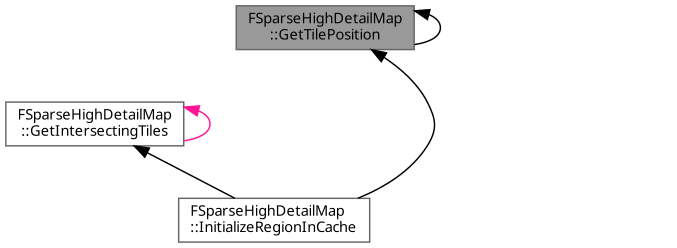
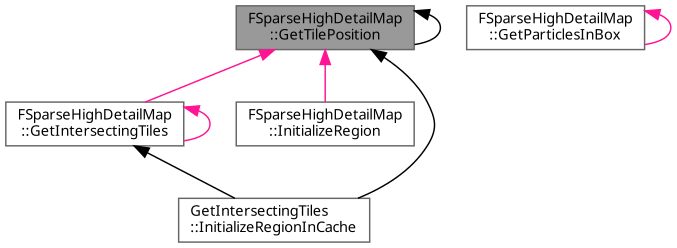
  digraph {
    fontname="Noto Sans"
    rankdir=TB
    node [color=grey40 fillcolor=white fontname="Noto Sans" fontsize=10 shape=box style=filled]
    edge [color=deeppink dir=back fontname="Noto Sans" fontsize=10 labelfontname=Helvetica labelfontsize=10 style=solid]
    n1 [color=gray40 fillcolor=grey60 fontcolor=black height=0.2 label="FSparseHighDetailMap\l::GetTilePosition" width=0.4]
    n2 [height=0.2 label="FSparseHighDetailMap\l::GetIntersectingTiles" width=0.4]
-   n4 [height=0.2 label="FSparseHighDetailMap\l::InitializeRegionInCache" width=0.4]
+   n3 [height=0.2 label="FSparseHighDetailMap\l::InitializeRegion" width=0.4]
+   n4 [height=0.2 label="GetIntersectingTiles\l::InitializeRegionInCache" width=0.4]
+   n5 [height=0.2 label="FSparseHighDetailMap\l::GetParticlesInBox" width=0.4]
    n1 -> n1 [color=black]
+   n1 -> n2
+   n1 -> n3
    n1 -> n4 [color=black]
    n2 -> n2
    n2 -> n4 [color=black]
+   n5 -> n5
  }
